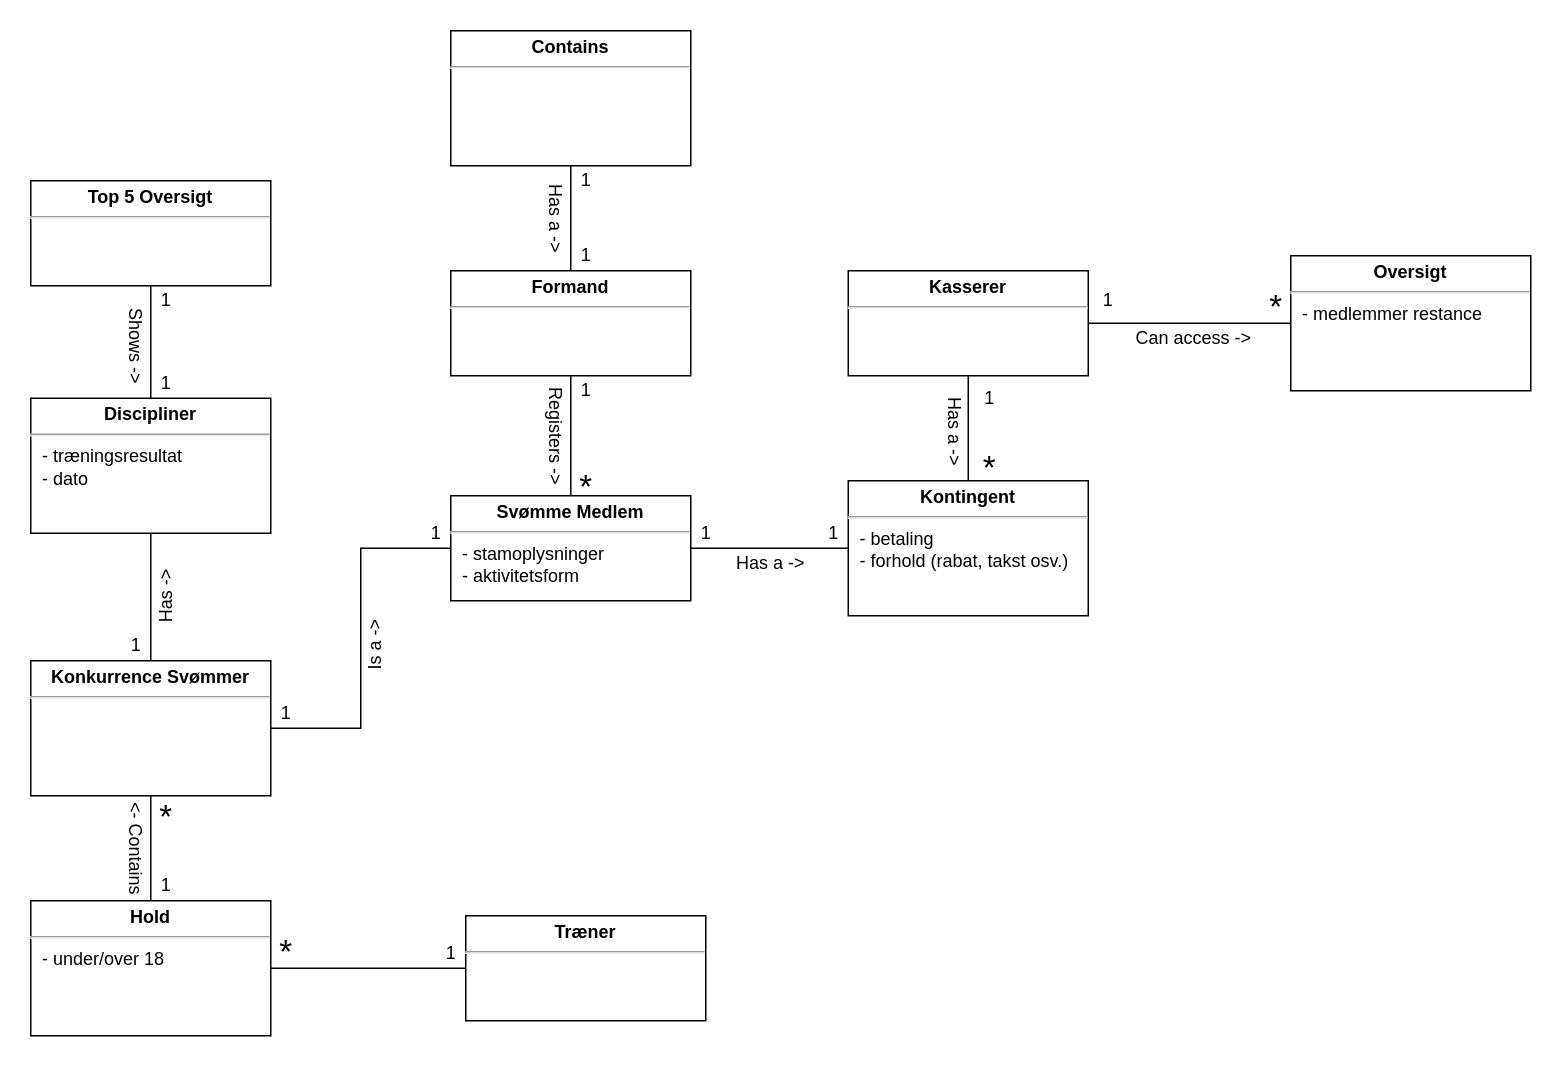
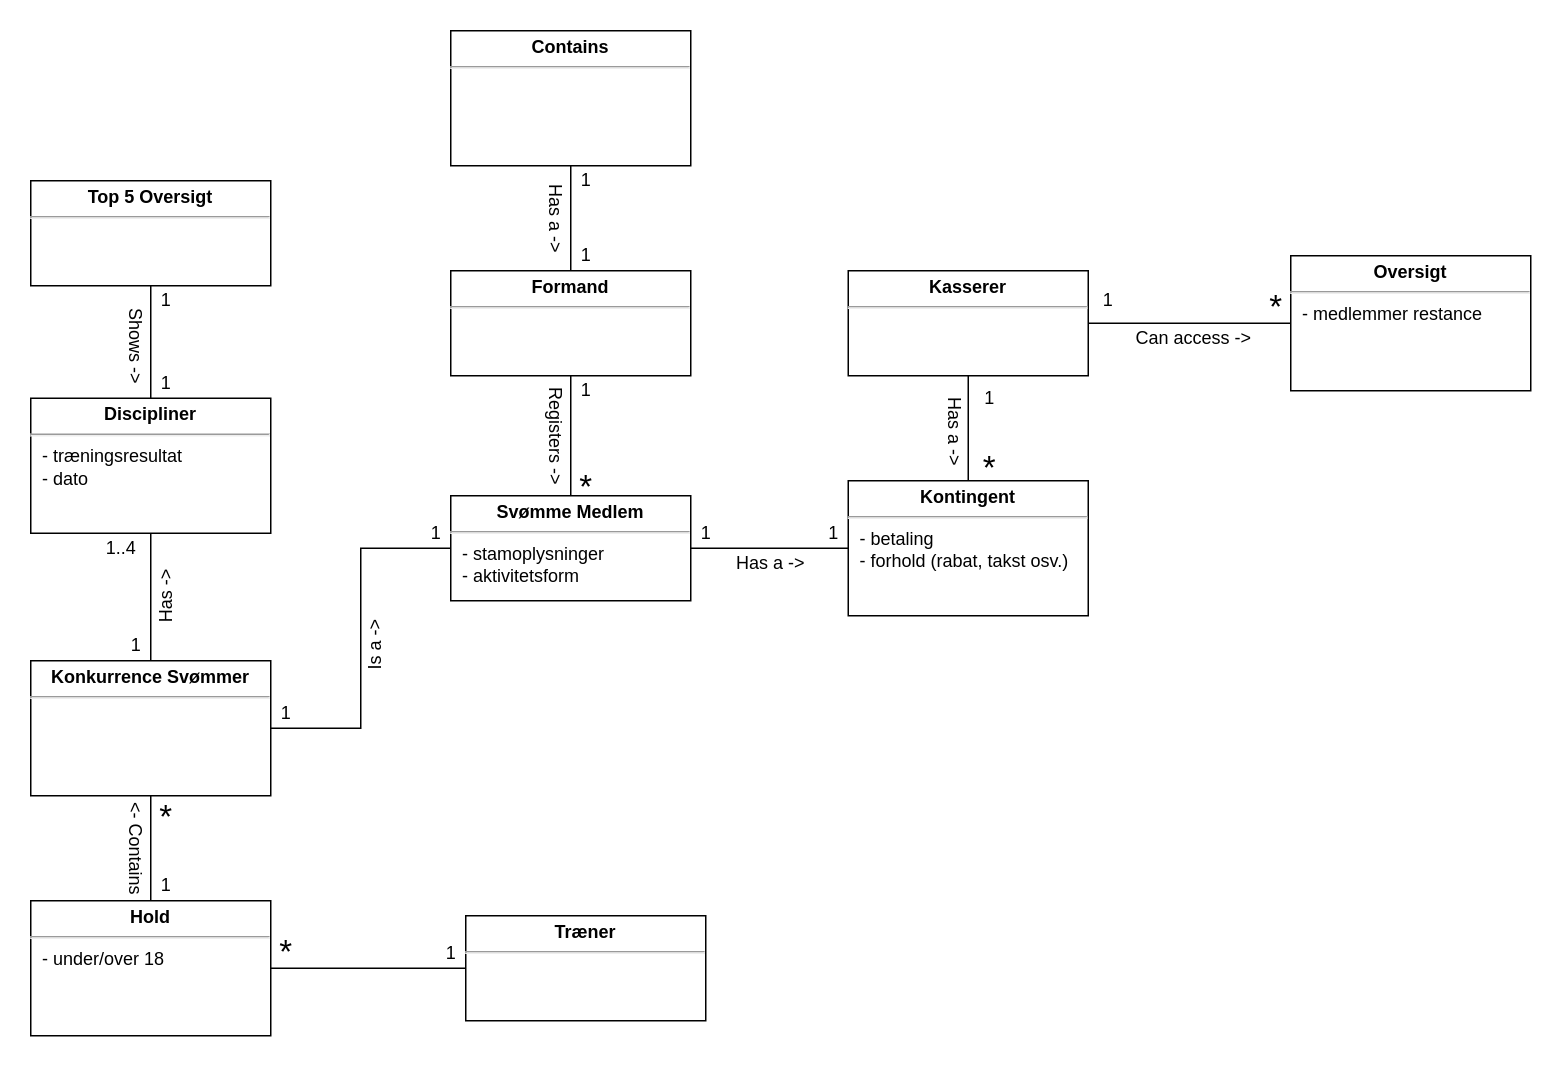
  <mxCell id="0" />
  <mxCell id="1" parent="0" />
  <mxCell id="2" style="edgeStyle=orthogonalEdgeStyle;rounded=0;orthogonalLoop=1;jettySize=auto;html=1;entryX=0.5;entryY=0;entryDx=0;entryDy=0;endArrow=none;endFill=0;" edge="1" parent="1" source="3" target="5"><mxGeometry relative="1" as="geometry" /></mxCell>
  <mxCell id="3" value="&lt;p style=&quot;margin: 4px 0px 0px ; text-align: center&quot;&gt;&lt;b&gt;Contains&lt;/b&gt;&lt;/p&gt;&lt;hr&gt;&lt;p style=&quot;margin: 0px ; margin-left: 8px&quot;&gt;&lt;br&gt;&lt;/p&gt;" style="verticalAlign=top;align=left;overflow=fill;fontSize=12;fontFamily=Helvetica;html=1;" vertex="1" parent="1"><mxGeometry x="300" y="20" width="160" height="90" as="geometry" /></mxCell>
  <mxCell id="4" style="edgeStyle=orthogonalEdgeStyle;rounded=0;orthogonalLoop=1;jettySize=auto;html=1;exitX=0.5;exitY=1;exitDx=0;exitDy=0;entryX=0.5;entryY=0;entryDx=0;entryDy=0;endArrow=none;endFill=0;" edge="1" parent="1" source="5" target="6"><mxGeometry relative="1" as="geometry" /></mxCell>
  <mxCell id="5" value="&lt;p style=&quot;margin: 4px 0px 0px ; text-align: center&quot;&gt;&lt;b&gt;Formand&lt;/b&gt;&lt;br&gt;&lt;/p&gt;&lt;hr&gt;&lt;p style=&quot;margin: 0px ; margin-left: 8px&quot;&gt;&lt;br&gt;&lt;/p&gt;" style="verticalAlign=top;align=left;overflow=fill;fontSize=12;fontFamily=Helvetica;html=1;" vertex="1" parent="1"><mxGeometry x="300" y="180" width="160" height="70" as="geometry" /></mxCell>
  <mxCell id="6" value="&lt;p style=&quot;margin: 4px 0px 0px ; text-align: center&quot;&gt;&lt;b&gt;Svømme Medlem&lt;/b&gt;&lt;/p&gt;&lt;hr&gt;&lt;p style=&quot;margin: 0px ; margin-left: 8px&quot;&gt;- stamoplysninger&lt;/p&gt;&lt;p style=&quot;margin: 0px ; margin-left: 8px&quot;&gt;- aktivitetsform&lt;br&gt;&lt;/p&gt;" style="verticalAlign=top;align=left;overflow=fill;fontSize=12;fontFamily=Helvetica;html=1;" vertex="1" parent="1"><mxGeometry x="300" y="330" width="160" height="70" as="geometry" /></mxCell>
  <mxCell id="7" style="edgeStyle=orthogonalEdgeStyle;rounded=0;orthogonalLoop=1;jettySize=auto;html=1;endArrow=none;endFill=0;" edge="1" parent="1" source="8" target="12"><mxGeometry relative="1" as="geometry" /></mxCell>
  <mxCell id="8" value="&lt;p style=&quot;margin: 4px 0px 0px ; text-align: center&quot;&gt;&lt;b&gt;Kasserer&lt;/b&gt;&lt;br&gt;&lt;/p&gt;&lt;hr&gt;&lt;p style=&quot;margin: 0px ; margin-left: 8px&quot;&gt;&lt;br&gt;&lt;/p&gt;" style="verticalAlign=top;align=left;overflow=fill;fontSize=12;fontFamily=Helvetica;html=1;" vertex="1" parent="1"><mxGeometry x="565" y="180" width="160" height="70" as="geometry" /></mxCell>
  <mxCell id="9" style="edgeStyle=orthogonalEdgeStyle;rounded=0;orthogonalLoop=1;jettySize=auto;html=1;endArrow=none;endFill=0;" edge="1" parent="1" source="11" target="8"><mxGeometry relative="1" as="geometry" /></mxCell>
  <mxCell id="10" style="edgeStyle=orthogonalEdgeStyle;rounded=0;orthogonalLoop=1;jettySize=auto;html=1;entryX=1;entryY=0.5;entryDx=0;entryDy=0;endArrow=none;endFill=0;" edge="1" parent="1" source="11" target="6"><mxGeometry relative="1" as="geometry" /></mxCell>
  <mxCell id="11" value="&lt;p style=&quot;margin: 4px 0px 0px ; text-align: center&quot;&gt;&lt;b&gt;Kontingent&lt;/b&gt;&lt;br&gt;&lt;/p&gt;&lt;hr&gt;&lt;p style=&quot;margin: 0px ; margin-left: 8px&quot;&gt;- betaling&lt;/p&gt;&lt;p style=&quot;margin: 0px ; margin-left: 8px&quot;&gt;- forhold (rabat, takst osv.)&lt;br&gt;&lt;/p&gt;" style="verticalAlign=top;align=left;overflow=fill;fontSize=12;fontFamily=Helvetica;html=1;" vertex="1" parent="1"><mxGeometry x="565" y="320" width="160" height="90" as="geometry" /></mxCell>
  <mxCell id="12" value="&lt;p style=&quot;margin: 4px 0px 0px ; text-align: center&quot;&gt;&lt;b&gt;Oversigt&lt;/b&gt;&lt;br&gt;&lt;/p&gt;&lt;hr&gt;&lt;p style=&quot;margin: 0px ; margin-left: 8px&quot;&gt;- medlemmer restance&lt;br&gt;&lt;/p&gt;" style="verticalAlign=top;align=left;overflow=fill;fontSize=12;fontFamily=Helvetica;html=1;" vertex="1" parent="1"><mxGeometry x="860" y="170" width="160" height="90" as="geometry" /></mxCell>
  <mxCell id="13" value="&lt;p style=&quot;margin: 4px 0px 0px ; text-align: center&quot;&gt;&lt;b&gt;Træner&lt;/b&gt;&lt;br&gt;&lt;/p&gt;&lt;hr&gt;&lt;p style=&quot;margin: 0px ; margin-left: 8px&quot;&gt;&lt;br&gt;&lt;/p&gt;" style="verticalAlign=top;align=left;overflow=fill;fontSize=12;fontFamily=Helvetica;html=1;" vertex="1" parent="1"><mxGeometry x="310" y="610" width="160" height="70" as="geometry" /></mxCell>
  <mxCell id="14" style="edgeStyle=orthogonalEdgeStyle;rounded=0;orthogonalLoop=1;jettySize=auto;html=1;endArrow=none;endFill=0;" edge="1" parent="1" source="15" target="13"><mxGeometry relative="1" as="geometry" /></mxCell>
  <mxCell id="15" value="&lt;p style=&quot;margin: 4px 0px 0px ; text-align: center&quot;&gt;&lt;b&gt;Hold&lt;/b&gt;&lt;br&gt;&lt;/p&gt;&lt;hr&gt;&lt;p style=&quot;margin: 0px ; margin-left: 8px&quot;&gt;- under/over 18&lt;/p&gt;" style="verticalAlign=top;align=left;overflow=fill;fontSize=12;fontFamily=Helvetica;html=1;" vertex="1" parent="1"><mxGeometry x="20" y="600" width="160" height="90" as="geometry" /></mxCell>
  <mxCell id="16" style="edgeStyle=orthogonalEdgeStyle;rounded=0;orthogonalLoop=1;jettySize=auto;html=1;entryX=0.5;entryY=1;entryDx=0;entryDy=0;endArrow=none;endFill=0;exitX=0.5;exitY=0;exitDx=0;exitDy=0;" edge="1" parent="1" source="22" target="18"><mxGeometry relative="1" as="geometry"><mxPoint x="100" y="400" as="sourcePoint" /></mxGeometry></mxCell>
  <mxCell id="17" style="edgeStyle=orthogonalEdgeStyle;rounded=0;orthogonalLoop=1;jettySize=auto;html=1;exitX=0.5;exitY=0;exitDx=0;exitDy=0;entryX=0.5;entryY=1;entryDx=0;entryDy=0;endArrow=none;endFill=0;" edge="1" parent="1" source="18" target="19"><mxGeometry relative="1" as="geometry" /></mxCell>
  <mxCell id="18" value="&lt;p style=&quot;margin: 4px 0px 0px ; text-align: center&quot;&gt;&lt;b&gt;Discipliner&lt;/b&gt;&lt;br&gt;&lt;/p&gt;&lt;hr&gt;&lt;p style=&quot;margin: 0px ; margin-left: 8px&quot;&gt;- træningsresultat&lt;/p&gt;&lt;p style=&quot;margin: 0px ; margin-left: 8px&quot;&gt;- dato&lt;br&gt;&lt;/p&gt;" style="verticalAlign=top;align=left;overflow=fill;fontSize=12;fontFamily=Helvetica;html=1;" vertex="1" parent="1"><mxGeometry x="20" y="265" width="160" height="90" as="geometry" /></mxCell>
  <mxCell id="19" value="&lt;p style=&quot;margin: 4px 0px 0px ; text-align: center&quot;&gt;&lt;b&gt;Top 5 Oversigt&lt;/b&gt;&lt;br&gt;&lt;/p&gt;&lt;hr&gt;&lt;p style=&quot;margin: 0px ; margin-left: 8px&quot;&gt;&lt;br&gt;&lt;/p&gt;" style="verticalAlign=top;align=left;overflow=fill;fontSize=12;fontFamily=Helvetica;html=1;" vertex="1" parent="1"><mxGeometry x="20" y="120" width="160" height="70" as="geometry" /></mxCell>
  <mxCell id="20" style="edgeStyle=orthogonalEdgeStyle;rounded=0;orthogonalLoop=1;jettySize=auto;html=1;entryX=0.5;entryY=0;entryDx=0;entryDy=0;endArrow=none;endFill=0;" edge="1" parent="1" source="22" target="15"><mxGeometry relative="1" as="geometry" /></mxCell>
  <mxCell id="21" style="edgeStyle=orthogonalEdgeStyle;rounded=0;orthogonalLoop=1;jettySize=auto;html=1;entryX=0;entryY=0.5;entryDx=0;entryDy=0;endArrow=none;endFill=0;fontSize=22;" edge="1" parent="1" source="22" target="6"><mxGeometry relative="1" as="geometry" /></mxCell>
  <mxCell id="22" value="&lt;p style=&quot;margin: 4px 0px 0px ; text-align: center&quot;&gt;&lt;b&gt;Konkurrence Svømmer&lt;/b&gt;&lt;br&gt;&lt;/p&gt;&lt;hr&gt;&lt;p style=&quot;margin: 0px ; margin-left: 8px&quot;&gt;&lt;br&gt;&lt;/p&gt;" style="verticalAlign=top;align=left;overflow=fill;fontSize=12;fontFamily=Helvetica;html=1;" vertex="1" parent="1"><mxGeometry x="20" y="440" width="160" height="90" as="geometry" /></mxCell>
  <mxCell id="23" value="Has a -&amp;gt;" style="text;html=1;align=center;verticalAlign=middle;resizable=0;points=[];;autosize=1;" vertex="1" parent="1"><mxGeometry x="482.5" y="365" width="60" height="20" as="geometry" /></mxCell>
  <mxCell id="24" value="Can access -&amp;gt;" style="text;html=1;align=center;verticalAlign=middle;resizable=0;points=[];;autosize=1;" vertex="1" parent="1"><mxGeometry x="750" y="215" width="90" height="20" as="geometry" /></mxCell>
  <mxCell id="25" value="Has a -&amp;gt;" style="text;html=1;align=center;verticalAlign=middle;resizable=0;points=[];;autosize=1;rotation=90;" vertex="1" parent="1"><mxGeometry x="606" y="277" width="60" height="20" as="geometry" /></mxCell>
  <mxCell id="26" value="&amp;lt;- Contains" style="text;html=1;align=center;verticalAlign=middle;resizable=0;points=[];;autosize=1;rotation=90;" vertex="1" parent="1"><mxGeometry x="50" y="555" width="80" height="20" as="geometry" /></mxCell>
  <mxCell id="27" value="Has a -&amp;gt;" style="text;html=1;align=center;verticalAlign=middle;resizable=0;points=[];;autosize=1;rotation=90;" vertex="1" parent="1"><mxGeometry x="340" y="135" width="60" height="20" as="geometry" /></mxCell>
  <mxCell id="28" value="Is a -&amp;gt;" style="text;html=1;align=center;verticalAlign=middle;resizable=0;points=[];;autosize=1;rotation=-90;" vertex="1" parent="1"><mxGeometry x="225" y="420" width="50" height="20" as="geometry" /></mxCell>
  <mxCell id="29" value="Registers -&amp;gt;" style="text;html=1;align=center;verticalAlign=middle;resizable=0;points=[];;autosize=1;rotation=90;" vertex="1" parent="1"><mxGeometry x="330" y="280" width="80" height="20" as="geometry" /></mxCell>
  <mxCell id="30" value="Shows -&amp;gt;" style="text;html=1;align=center;verticalAlign=middle;resizable=0;points=[];;autosize=1;rotation=90;" vertex="1" parent="1"><mxGeometry x="55" y="220" width="70" height="20" as="geometry" /></mxCell>
  <mxCell id="31" value="Has -&amp;gt;" style="text;html=1;align=center;verticalAlign=middle;resizable=0;points=[];;autosize=1;rotation=-90;" vertex="1" parent="1"><mxGeometry x="85" y="387.5" width="50" height="20" as="geometry" /></mxCell>
  <mxCell id="32" value="1" style="text;html=1;align=center;verticalAlign=middle;resizable=0;points=[];;autosize=1;" vertex="1" parent="1"><mxGeometry x="727.5" y="190" width="20" height="20" as="geometry" /></mxCell>
  <mxCell id="33" value="*" style="text;html=1;align=center;verticalAlign=middle;resizable=0;points=[];;autosize=1;fontSize=22;" vertex="1" parent="1"><mxGeometry x="840" y="190" width="20" height="30" as="geometry" /></mxCell>
  <mxCell id="34" value="*" style="text;html=1;align=center;verticalAlign=middle;resizable=0;points=[];;autosize=1;fontSize=22;" vertex="1" parent="1"><mxGeometry x="649" y="297" width="20" height="30" as="geometry" /></mxCell>
  <mxCell id="35" value="*" style="text;html=1;align=center;verticalAlign=middle;resizable=0;points=[];;autosize=1;fontSize=22;" vertex="1" parent="1"><mxGeometry x="180" y="620" width="20" height="30" as="geometry" /></mxCell>
  <mxCell id="36" value="*" style="text;html=1;align=center;verticalAlign=middle;resizable=0;points=[];;autosize=1;fontSize=22;" vertex="1" parent="1"><mxGeometry x="100" y="530" width="20" height="30" as="geometry" /></mxCell>
  <mxCell id="37" value="1" style="text;html=1;align=center;verticalAlign=middle;resizable=0;points=[];;autosize=1;" vertex="1" parent="1"><mxGeometry x="649" y="255" width="20" height="20" as="geometry" /></mxCell>
  <mxCell id="38" value="1" style="text;html=1;align=center;verticalAlign=middle;resizable=0;points=[];;autosize=1;" vertex="1" parent="1"><mxGeometry x="459.5" y="344.5" width="20" height="20" as="geometry" /></mxCell>
  <mxCell id="39" value="1" style="text;html=1;align=center;verticalAlign=middle;resizable=0;points=[];;autosize=1;" vertex="1" parent="1"><mxGeometry x="544.5" y="344.5" width="20" height="20" as="geometry" /></mxCell>
  <mxCell id="40" value="1" style="text;html=1;align=center;verticalAlign=middle;resizable=0;points=[];;autosize=1;" vertex="1" parent="1"><mxGeometry x="380" y="250" width="20" height="20" as="geometry" /></mxCell>
  <mxCell id="41" value="1" style="text;html=1;align=center;verticalAlign=middle;resizable=0;points=[];;autosize=1;" vertex="1" parent="1"><mxGeometry x="380" y="110" width="20" height="20" as="geometry" /></mxCell>
  <mxCell id="42" value="1" style="text;html=1;align=center;verticalAlign=middle;resizable=0;points=[];;autosize=1;" vertex="1" parent="1"><mxGeometry x="380" y="160" width="20" height="20" as="geometry" /></mxCell>
  <mxCell id="43" value="1" style="text;html=1;align=center;verticalAlign=middle;resizable=0;points=[];;autosize=1;" vertex="1" parent="1"><mxGeometry x="280" y="344.5" width="20" height="20" as="geometry" /></mxCell>
  <mxCell id="44" value="1" style="text;html=1;align=center;verticalAlign=middle;resizable=0;points=[];;autosize=1;" vertex="1" parent="1"><mxGeometry x="180" y="465" width="20" height="20" as="geometry" /></mxCell>
  <mxCell id="45" value="1" style="text;html=1;align=center;verticalAlign=middle;resizable=0;points=[];;autosize=1;" vertex="1" parent="1"><mxGeometry x="80" y="420" width="20" height="20" as="geometry" /></mxCell>
  <mxCell id="46" value="1" style="text;html=1;align=center;verticalAlign=middle;resizable=0;points=[];;autosize=1;" vertex="1" parent="1"><mxGeometry x="100" y="580" width="20" height="20" as="geometry" /></mxCell>
  <mxCell id="47" value="1" style="text;html=1;align=center;verticalAlign=middle;resizable=0;points=[];;autosize=1;" vertex="1" parent="1"><mxGeometry x="290" y="625" width="20" height="20" as="geometry" /></mxCell>
+ <mxCell id="48" value="1..4" style="text;html=1;align=center;verticalAlign=middle;resizable=0;points=[];;autosize=1;" vertex="1" parent="1"><mxGeometry x="60" y="355" width="40" height="20" as="geometry" /></mxCell>
  <mxCell id="49" value="1" style="text;html=1;align=center;verticalAlign=middle;resizable=0;points=[];;autosize=1;" vertex="1" parent="1"><mxGeometry x="100" y="190" width="20" height="20" as="geometry" /></mxCell>
  <mxCell id="50" value="1" style="text;html=1;align=center;verticalAlign=middle;resizable=0;points=[];;autosize=1;" vertex="1" parent="1"><mxGeometry x="100" y="245" width="20" height="20" as="geometry" /></mxCell>
  <mxCell id="51" value="*" style="text;html=1;align=center;verticalAlign=middle;resizable=0;points=[];;autosize=1;fontSize=22;" vertex="1" parent="1"><mxGeometry x="380" y="310" width="20" height="30" as="geometry" /></mxCell>
